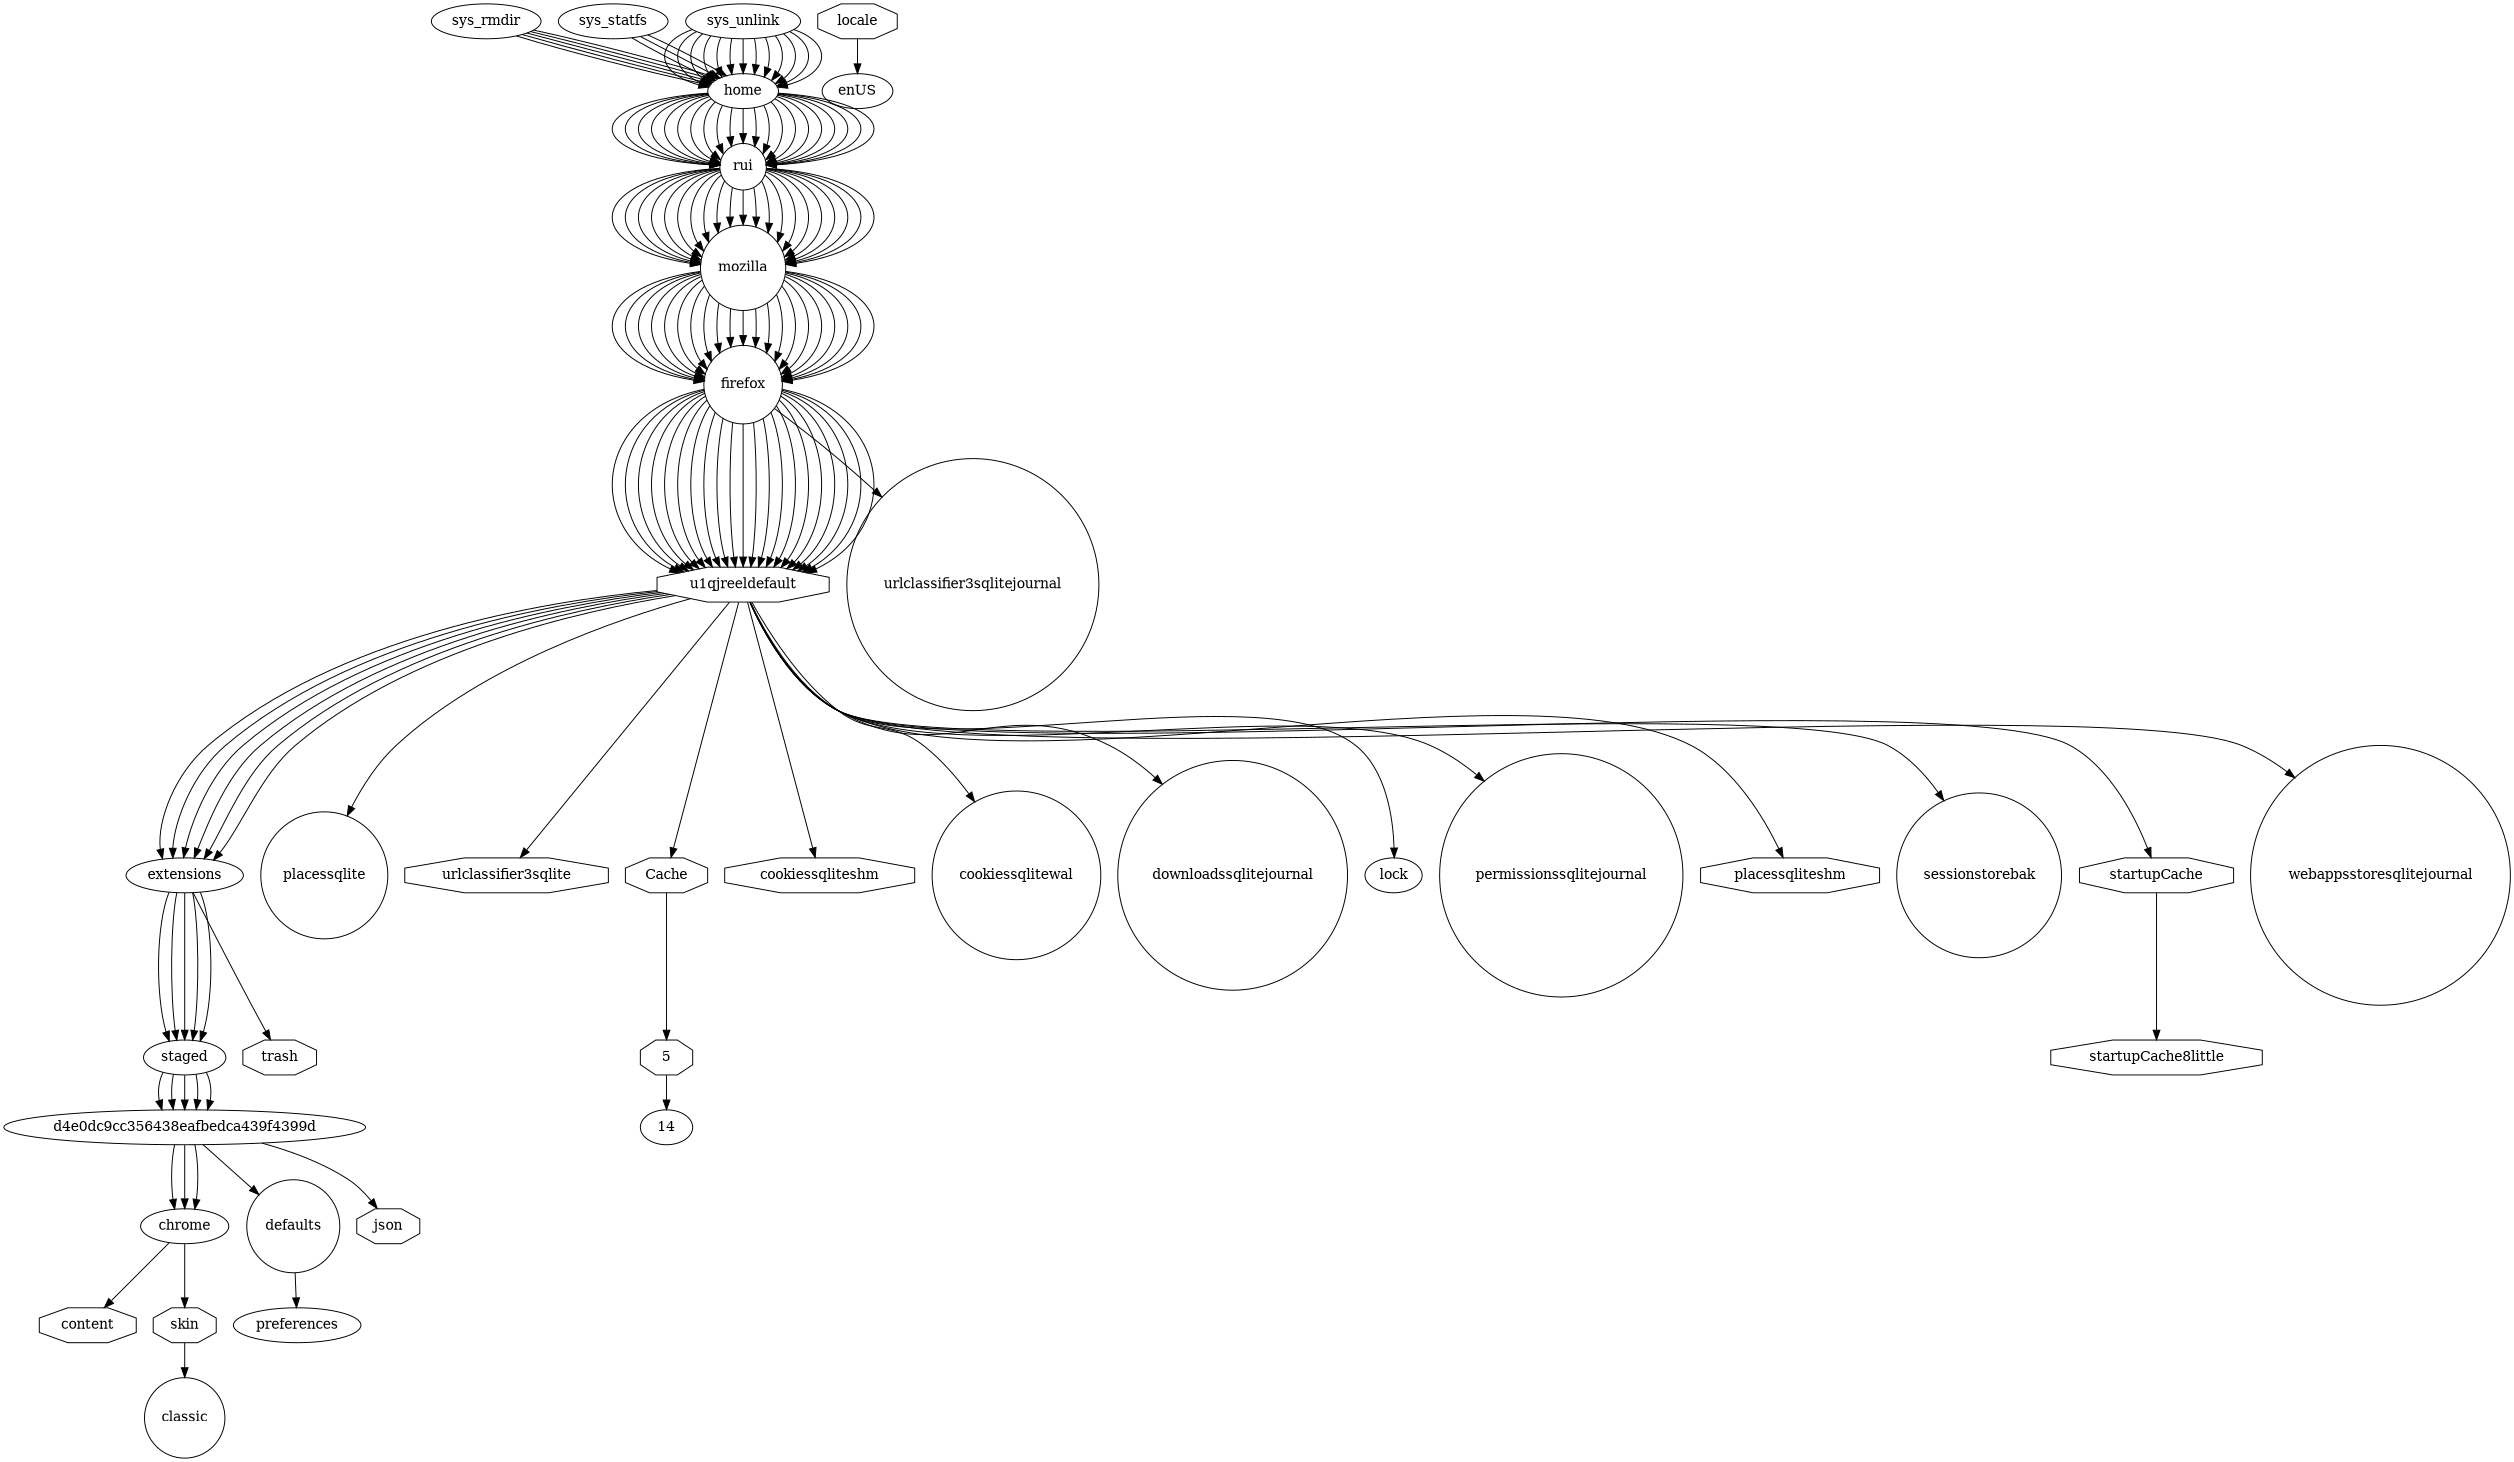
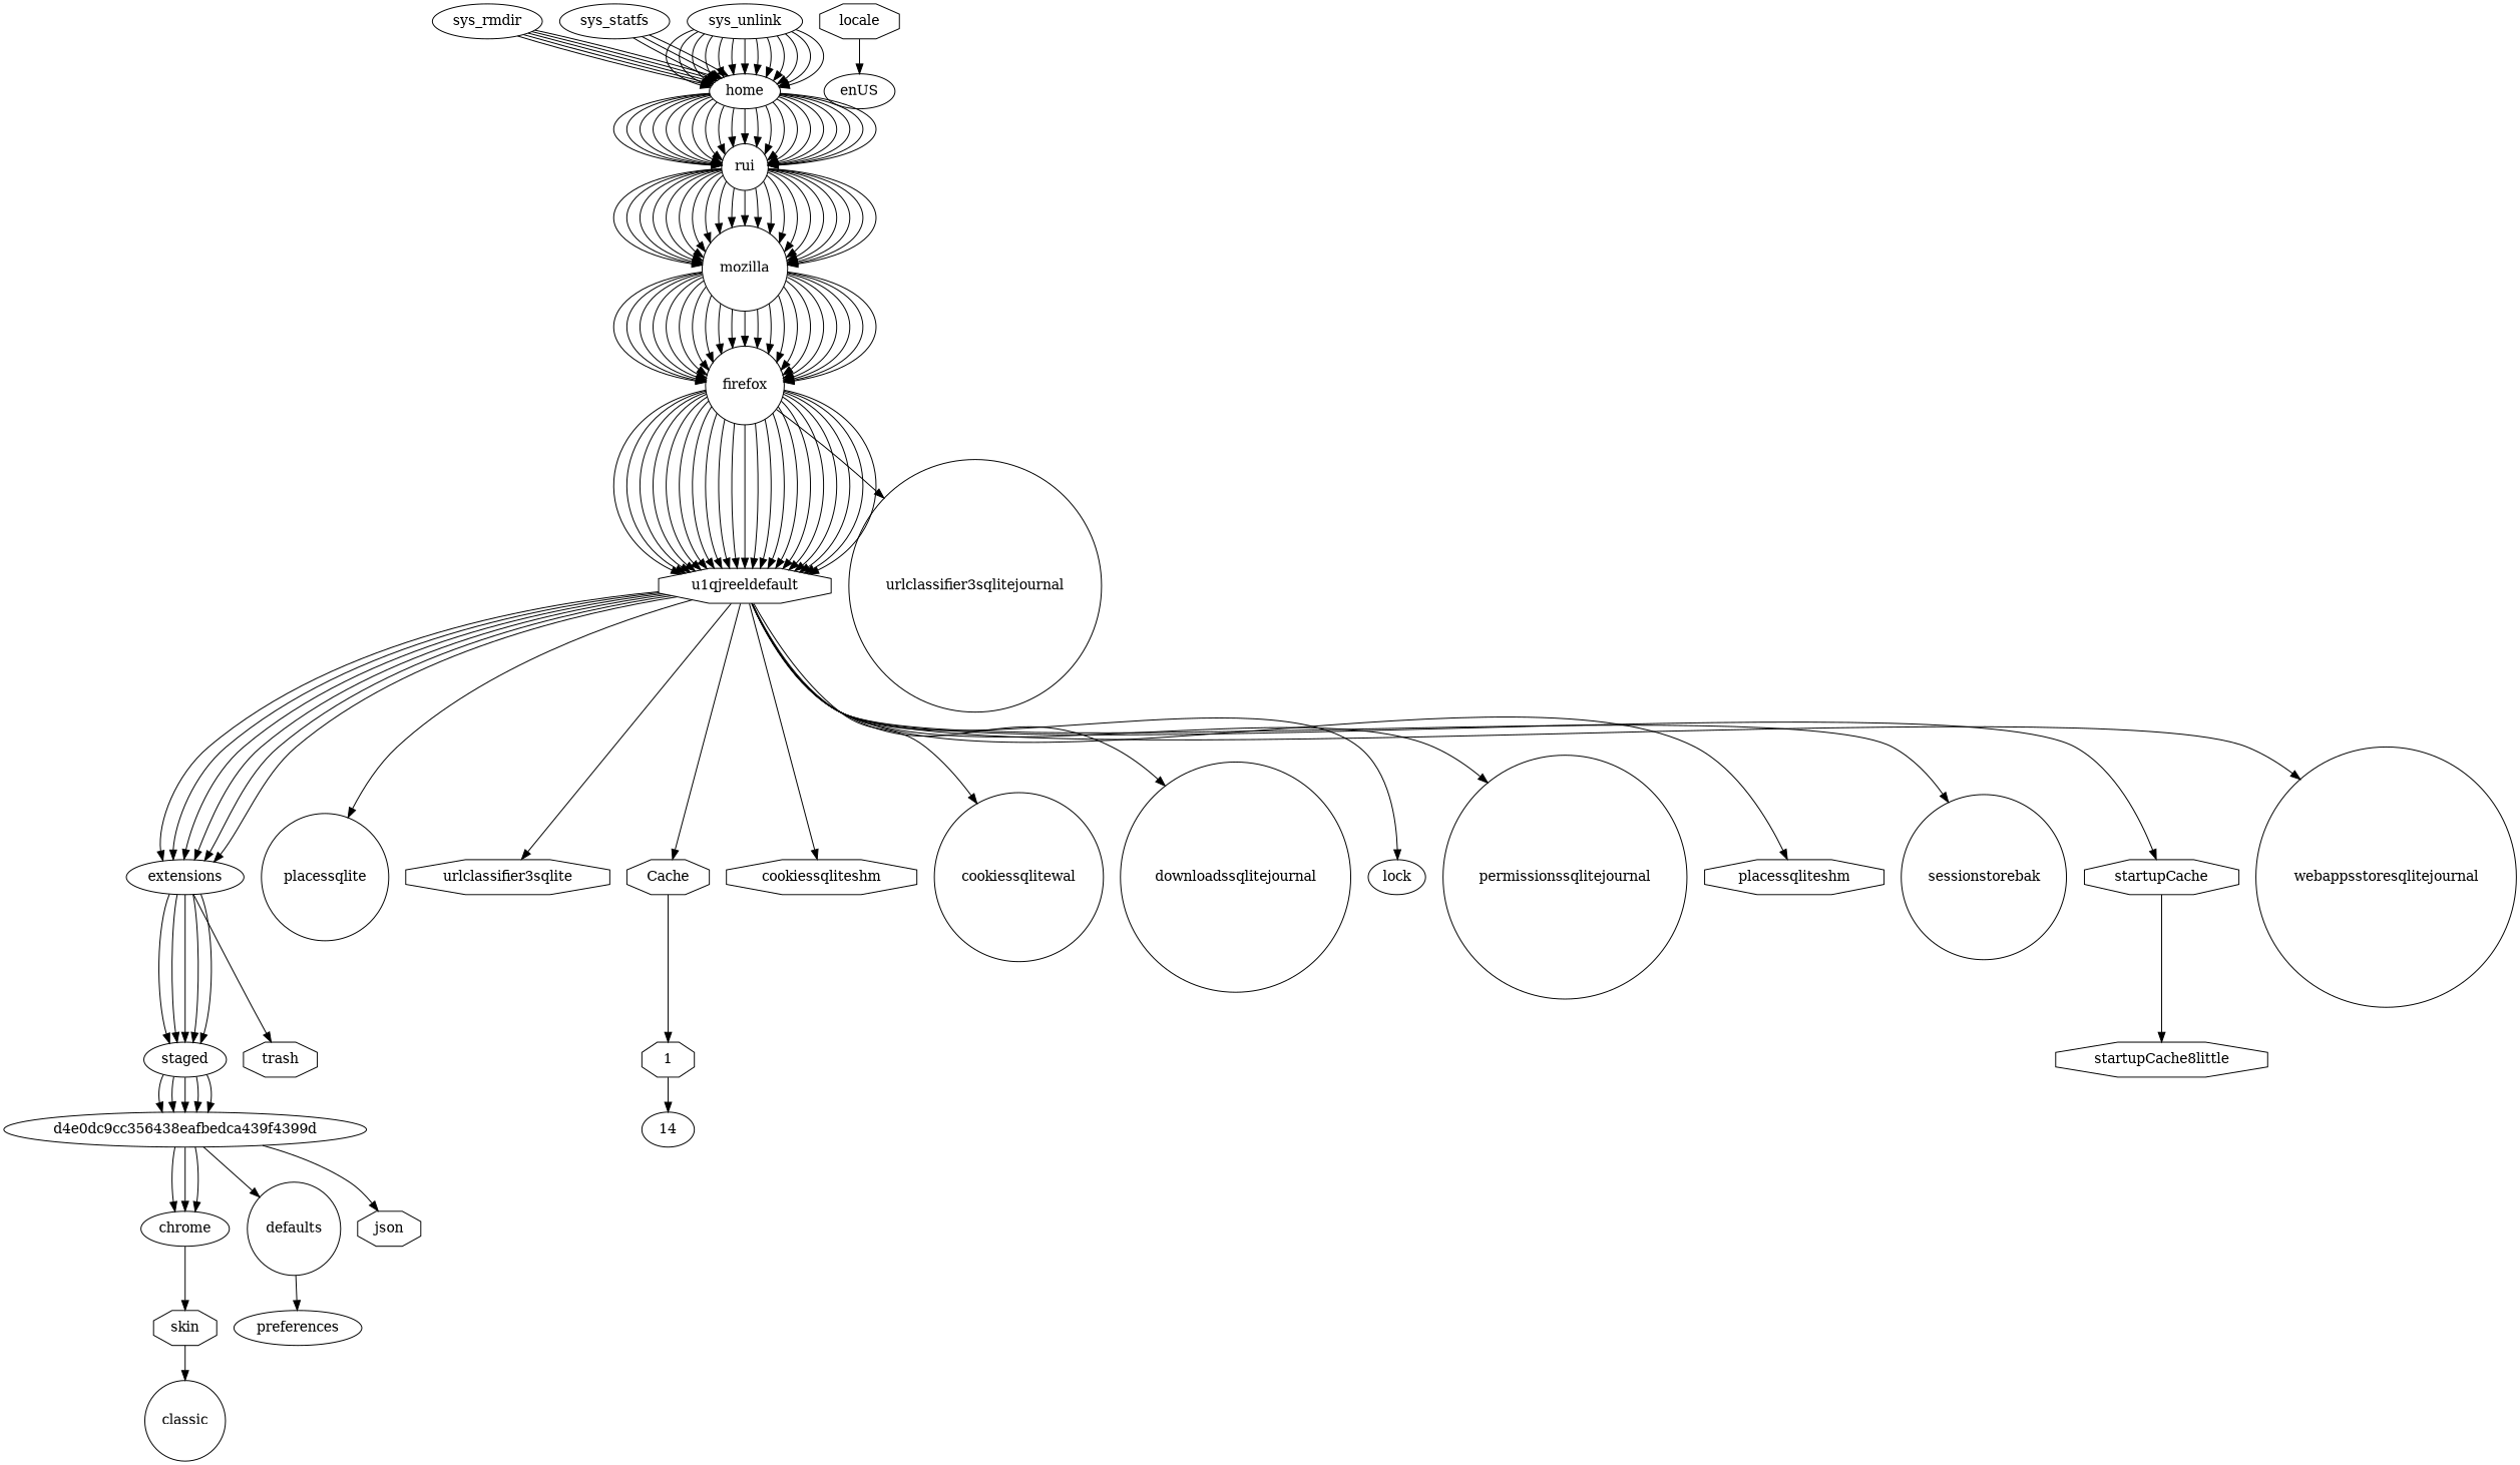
  digraph {
    node [shape=octagon]
    sys_rmdir [shape=ellipse]
    home [shape=ellipse]
    rui [shape=circle]
    mozilla [shape=circle]
    firefox [shape=circle]
    u1qjreeldefault
    urlclassifier3sqlitejournal [shape=circle]
    extensions [shape=ellipse]
    placessqlite [shape=circle]
    urlclassifier3sqlite
    Cache
    cookiessqliteshm
    cookiessqlitewal [shape=circle]
    downloadssqlitejournal [shape=circle]
    lock [shape=ellipse]
    permissionssqlitejournal [shape=circle]
    placessqliteshm
    sessionstorebak [shape=circle]
    startupCache
    webappsstoresqlitejournal [shape=circle]
    staged [shape=ellipse]
    trash
-   1 [label=5]
+   1
    startupCache8little
    d4e0dc9cc356438eafbedca439f4399d [shape=ellipse]
    chrome [shape=ellipse]
    defaults [shape=circle]
    json
-   content
    skin
    preferences [shape=ellipse]
    locale
    enUS [shape=ellipse]
    classic [shape=circle]
    sys_statfs [shape=ellipse]
    sys_unlink [shape=ellipse]
    14 [shape=ellipse]
    sys_rmdir -> home
    sys_rmdir -> home
    sys_rmdir -> home
    sys_rmdir -> home
    sys_rmdir -> home
    home -> rui
    home -> rui
    home -> rui
    home -> rui
    home -> rui
    home -> rui
    home -> rui
    home -> rui
    home -> rui
    home -> rui
    home -> rui
    home -> rui
    home -> rui
    home -> rui
    home -> rui
    home -> rui
    home -> rui
    home -> rui
    home -> rui
    home -> rui
    home -> rui
    rui -> mozilla
    rui -> mozilla
    rui -> mozilla
    rui -> mozilla
    rui -> mozilla
    rui -> mozilla
    rui -> mozilla
    rui -> mozilla
    rui -> mozilla
    rui -> mozilla
    rui -> mozilla
    rui -> mozilla
    rui -> mozilla
    rui -> mozilla
    rui -> mozilla
    rui -> mozilla
    rui -> mozilla
    rui -> mozilla
    rui -> mozilla
    rui -> mozilla
    rui -> mozilla
    mozilla -> firefox
    mozilla -> firefox
    mozilla -> firefox
    mozilla -> firefox
    mozilla -> firefox
    mozilla -> firefox
    mozilla -> firefox
    mozilla -> firefox
    mozilla -> firefox
    mozilla -> firefox
    mozilla -> firefox
    mozilla -> firefox
    mozilla -> firefox
    mozilla -> firefox
    mozilla -> firefox
    mozilla -> firefox
    mozilla -> firefox
    mozilla -> firefox
    mozilla -> firefox
    mozilla -> firefox
    mozilla -> firefox
    firefox -> u1qjreeldefault
    firefox -> u1qjreeldefault
    firefox -> u1qjreeldefault
    firefox -> u1qjreeldefault
    firefox -> u1qjreeldefault
    firefox -> u1qjreeldefault
    firefox -> u1qjreeldefault
    firefox -> u1qjreeldefault
    firefox -> u1qjreeldefault
    firefox -> u1qjreeldefault
    firefox -> u1qjreeldefault
    firefox -> u1qjreeldefault
    firefox -> u1qjreeldefault
    firefox -> u1qjreeldefault
    firefox -> u1qjreeldefault
    firefox -> u1qjreeldefault
    firefox -> u1qjreeldefault
    firefox -> u1qjreeldefault
    firefox -> u1qjreeldefault
    firefox -> u1qjreeldefault
    firefox -> u1qjreeldefault
    firefox -> urlclassifier3sqlitejournal
    u1qjreeldefault -> extensions
    u1qjreeldefault -> extensions
    u1qjreeldefault -> extensions
    u1qjreeldefault -> extensions
    u1qjreeldefault -> extensions
    u1qjreeldefault -> extensions
    u1qjreeldefault -> placessqlite
    u1qjreeldefault -> urlclassifier3sqlite
    u1qjreeldefault -> Cache
    u1qjreeldefault -> cookiessqliteshm
    u1qjreeldefault -> cookiessqlitewal
    u1qjreeldefault -> downloadssqlitejournal
    u1qjreeldefault -> lock
    u1qjreeldefault -> permissionssqlitejournal
    u1qjreeldefault -> placessqliteshm
    u1qjreeldefault -> sessionstorebak
    u1qjreeldefault -> startupCache
    u1qjreeldefault -> webappsstoresqlitejournal
    extensions -> staged
    extensions -> staged
    extensions -> staged
    extensions -> staged
    extensions -> staged
    extensions -> trash
    Cache -> 1
    startupCache -> startupCache8little
    staged -> d4e0dc9cc356438eafbedca439f4399d
    staged -> d4e0dc9cc356438eafbedca439f4399d
    staged -> d4e0dc9cc356438eafbedca439f4399d
    staged -> d4e0dc9cc356438eafbedca439f4399d
    staged -> d4e0dc9cc356438eafbedca439f4399d
    1 -> 14
    d4e0dc9cc356438eafbedca439f4399d -> chrome
    d4e0dc9cc356438eafbedca439f4399d -> chrome
    d4e0dc9cc356438eafbedca439f4399d -> chrome
    d4e0dc9cc356438eafbedca439f4399d -> defaults
    d4e0dc9cc356438eafbedca439f4399d -> json
-   chrome -> content
    chrome -> skin
    defaults -> preferences
    skin -> classic
    locale -> enUS
    sys_statfs -> home
    sys_statfs -> home
    sys_statfs -> home
    sys_unlink -> home
    sys_unlink -> home
    sys_unlink -> home
    sys_unlink -> home
    sys_unlink -> home
    sys_unlink -> home
    sys_unlink -> home
    sys_unlink -> home
    sys_unlink -> home
    sys_unlink -> home
    sys_unlink -> home
    sys_unlink -> home
    sys_unlink -> home
  }
